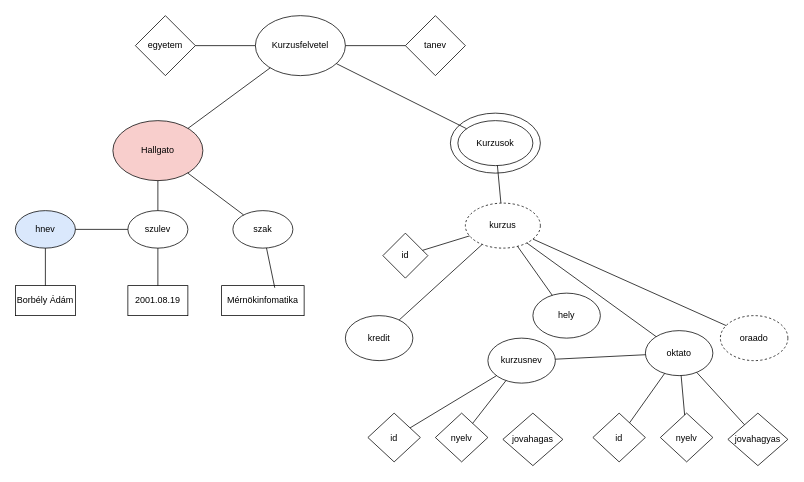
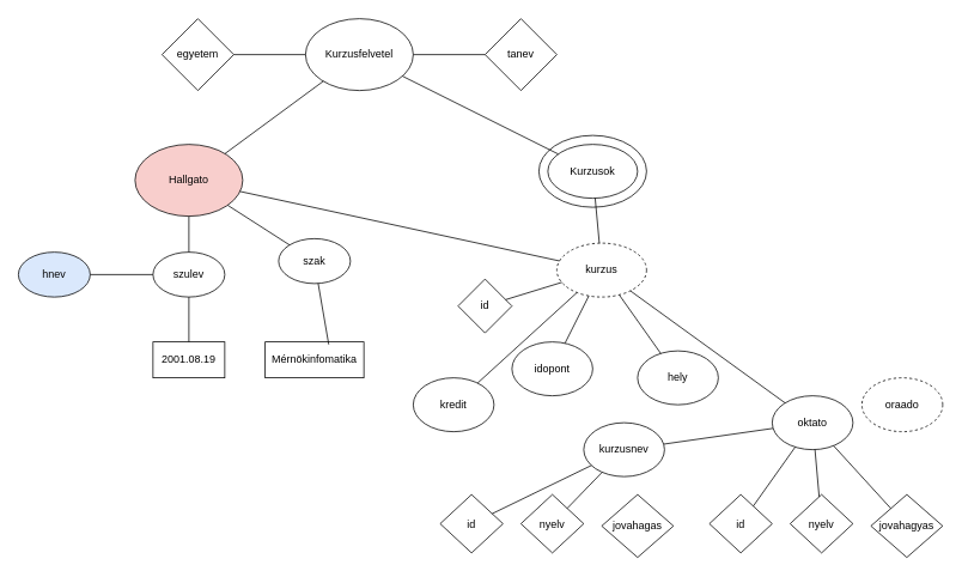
  <mxCell id="0" />
  <mxCell id="1" parent="0" />
  <mxCell id="2" value="Kurzusfelvetel" style="ellipse;whiteSpace=wrap;html=1;" vertex="1" parent="1"><mxGeometry x="340" y="20" width="120" height="80" as="geometry" /></mxCell>
  <mxCell id="3" value="tanev" style="rhombus;whiteSpace=wrap;html=1;" vertex="1" parent="1"><mxGeometry x="540" y="20" width="80" height="80" as="geometry" /></mxCell>
  <mxCell id="4" value="egyetem" style="rhombus;whiteSpace=wrap;html=1;" vertex="1" parent="1"><mxGeometry x="180" y="20" width="80" height="80" as="geometry" /></mxCell>
  <mxCell id="5" value="" style="endArrow=none;html=1;rounded=0;" edge="1" parent="1" source="2" target="4"><mxGeometry width="50" height="50" relative="1" as="geometry"><mxPoint x="380" y="340" as="sourcePoint" /><mxPoint x="430" y="290" as="targetPoint" /></mxGeometry></mxCell>
  <mxCell id="6" value="" style="endArrow=none;html=1;rounded=0;entryX=0;entryY=0.5;entryDx=0;entryDy=0;" edge="1" parent="1" source="2" target="3"><mxGeometry width="50" height="50" relative="1" as="geometry"><mxPoint x="380" y="340" as="sourcePoint" /><mxPoint x="430" y="290" as="targetPoint" /></mxGeometry></mxCell>
  <mxCell id="7" value="Hallgato" style="ellipse;whiteSpace=wrap;html=1;fillColor=#f8cecc;" vertex="1" parent="1"><mxGeometry x="150" y="160" width="120" height="80" as="geometry" /></mxCell>
  <mxCell id="8" value="" style="ellipse;whiteSpace=wrap;html=1;" vertex="1" parent="1"><mxGeometry x="600" y="150" width="120" height="80" as="geometry" /></mxCell>
  <mxCell id="9" value="Kurzusok" style="ellipse;whiteSpace=wrap;html=1;" vertex="1" parent="1"><mxGeometry x="610" y="160" width="100" height="60" as="geometry" /></mxCell>
  <mxCell id="10" value="hnev" style="ellipse;whiteSpace=wrap;html=1;fillColor=#dae8fc;" vertex="1" parent="1"><mxGeometry x="20" y="280" width="80" height="50" as="geometry" /></mxCell>
  <mxCell id="11" value="szulev" style="ellipse;whiteSpace=wrap;html=1;" vertex="1" parent="1"><mxGeometry x="170" y="280" width="80" height="50" as="geometry" /></mxCell>
- <mxCell id="12" value="szak" style="ellipse;whiteSpace=wrap;html=1;" vertex="1" parent="1"><mxGeometry x="310" y="280" width="80" height="50" as="geometry" /></mxCell>
- <mxCell id="13" value="Borbély Ádám" style="rounded=0;whiteSpace=wrap;html=1;" vertex="1" parent="1"><mxGeometry x="20" y="380" width="80" height="40" as="geometry" /></mxCell>
+ <mxCell id="12" value="szak" style="ellipse;whiteSpace=wrap;html=1;" vertex="1" parent="1"><mxGeometry x="310" y="265" width="80" height="50" as="geometry" /></mxCell>
  <mxCell id="14" value="2001.08.19" style="rounded=0;whiteSpace=wrap;html=1;" vertex="1" parent="1"><mxGeometry x="170" y="380" width="80" height="40" as="geometry" /></mxCell>
  <mxCell id="15" value="Mérnökinfomatika" style="rounded=0;whiteSpace=wrap;html=1;" vertex="1" parent="1"><mxGeometry x="295" y="380" width="110" height="40" as="geometry" /></mxCell>
  <mxCell id="16" value="" style="endArrow=none;html=1;rounded=0;exitX=0.644;exitY=0.071;exitDx=0;exitDy=0;exitPerimeter=0;" edge="1" parent="1" source="15" target="12"><mxGeometry width="50" height="50" relative="1" as="geometry"><mxPoint x="380" y="340" as="sourcePoint" /><mxPoint x="430" y="290" as="targetPoint" /></mxGeometry></mxCell>
  <mxCell id="17" value="" style="endArrow=none;html=1;rounded=0;" edge="1" parent="1" source="14" target="11"><mxGeometry width="50" height="50" relative="1" as="geometry"><mxPoint x="380" y="340" as="sourcePoint" /><mxPoint x="430" y="290" as="targetPoint" /></mxGeometry></mxCell>
- <mxCell id="18" value="" style="endArrow=none;html=1;rounded=0;" edge="1" parent="1" source="13" target="10"><mxGeometry width="50" height="50" relative="1" as="geometry"><mxPoint x="380" y="340" as="sourcePoint" /><mxPoint x="430" y="290" as="targetPoint" /></mxGeometry></mxCell>
  <mxCell id="19" value="" style="endArrow=none;html=1;rounded=0;" edge="1" parent="1" source="12" target="7"><mxGeometry width="50" height="50" relative="1" as="geometry"><mxPoint x="380" y="340" as="sourcePoint" /><mxPoint x="430" y="290" as="targetPoint" /></mxGeometry></mxCell>
  <mxCell id="20" value="" style="endArrow=none;html=1;rounded=0;" edge="1" parent="1" source="11" target="7"><mxGeometry width="50" height="50" relative="1" as="geometry"><mxPoint x="380" y="340" as="sourcePoint" /><mxPoint x="430" y="290" as="targetPoint" /></mxGeometry></mxCell>
  <mxCell id="21" value="" style="endArrow=none;html=1;rounded=0;" edge="1" parent="1" source="10" target="11"><mxGeometry width="50" height="50" relative="1" as="geometry"><mxPoint x="380" y="340" as="sourcePoint" /><mxPoint x="430" y="290" as="targetPoint" /></mxGeometry></mxCell>
  <mxCell id="22" value="kurzus" style="ellipse;whiteSpace=wrap;html=1;dashed=1;" vertex="1" parent="1"><mxGeometry x="620" y="270" width="100" height="60" as="geometry" /></mxCell>
+ <mxCell id="23" value="idopont" style="ellipse;whiteSpace=wrap;html=1;" vertex="1" parent="1"><mxGeometry x="570" y="380" width="90" height="60" as="geometry" /></mxCell>
  <mxCell id="24" value="kredit" style="ellipse;whiteSpace=wrap;html=1;" vertex="1" parent="1"><mxGeometry x="460" y="420" width="90" height="60" as="geometry" /></mxCell>
- <mxCell id="25" value="kurzusnev" style="ellipse;whiteSpace=wrap;html=1;" vertex="1" parent="1"><mxGeometry x="650" y="450" width="90" height="60" as="geometry" /></mxCell>
+ <mxCell id="25" value="kurzusnev" style="ellipse;whiteSpace=wrap;html=1;" vertex="1" parent="1"><mxGeometry x="650" y="470" width="90" height="60" as="geometry" /></mxCell>
  <mxCell id="26" value="hely" style="ellipse;whiteSpace=wrap;html=1;" vertex="1" parent="1"><mxGeometry x="710" y="390" width="90" height="60" as="geometry" /></mxCell>
  <mxCell id="27" value="oktato" style="ellipse;whiteSpace=wrap;html=1;" vertex="1" parent="1"><mxGeometry x="860" y="440" width="90" height="60" as="geometry" /></mxCell>
  <mxCell id="28" value="oraado" style="ellipse;whiteSpace=wrap;html=1;dashed=1;" vertex="1" parent="1"><mxGeometry x="960" y="420" width="90" height="60" as="geometry" /></mxCell>
  <mxCell id="29" value="" style="endArrow=none;html=1;rounded=0;" edge="1" parent="1" source="24" target="22"><mxGeometry width="50" height="50" relative="1" as="geometry"><mxPoint x="380" y="340" as="sourcePoint" /><mxPoint x="430" y="290" as="targetPoint" /></mxGeometry></mxCell>
+ <mxCell id="30" value="" style="endArrow=none;html=1;rounded=0;" edge="1" parent="1" source="23" target="22"><mxGeometry width="50" height="50" relative="1" as="geometry"><mxPoint x="380" y="340" as="sourcePoint" /><mxPoint x="430" y="290" as="targetPoint" /></mxGeometry></mxCell>
  <mxCell id="31" value="" style="endArrow=none;html=1;rounded=0;" edge="1" parent="1" source="25" target="27"><mxGeometry width="50" height="50" relative="1" as="geometry"><mxPoint x="380" y="340" as="sourcePoint" /><mxPoint x="430" y="290" as="targetPoint" /></mxGeometry></mxCell>
  <mxCell id="32" value="" style="endArrow=none;html=1;rounded=0;" edge="1" parent="1" source="26" target="22"><mxGeometry width="50" height="50" relative="1" as="geometry"><mxPoint x="380" y="340" as="sourcePoint" /><mxPoint x="430" y="290" as="targetPoint" /></mxGeometry></mxCell>
- <mxCell id="33" value="" style="endArrow=none;html=1;rounded=0;" edge="1" parent="1" source="22" target="28"><mxGeometry width="50" height="50" relative="1" as="geometry"><mxPoint x="380" y="340" as="sourcePoint" /><mxPoint x="430" y="290" as="targetPoint" /></mxGeometry></mxCell>
+ <mxCell id="33" value="" style="endArrow=none;html=1;rounded=0;" edge="1" parent="1" source="22" target="7"><mxGeometry width="50" height="50" relative="1" as="geometry"><mxPoint x="380" y="340" as="sourcePoint" /><mxPoint x="430" y="290" as="targetPoint" /></mxGeometry></mxCell>
  <mxCell id="34" value="" style="endArrow=none;html=1;rounded=0;" edge="1" parent="1" source="27" target="22"><mxGeometry width="50" height="50" relative="1" as="geometry"><mxPoint x="380" y="340" as="sourcePoint" /><mxPoint x="430" y="290" as="targetPoint" /></mxGeometry></mxCell>
  <mxCell id="35" value="id" style="rhombus;whiteSpace=wrap;html=1;" vertex="1" parent="1"><mxGeometry x="490" y="550" width="70" height="65" as="geometry" /></mxCell>
  <mxCell id="36" value="nyelv" style="rhombus;whiteSpace=wrap;html=1;" vertex="1" parent="1"><mxGeometry x="580" y="550" width="70" height="65" as="geometry" /></mxCell>
  <mxCell id="37" value="jovahagas" style="rhombus;whiteSpace=wrap;html=1;" vertex="1" parent="1"><mxGeometry x="670" y="550" width="80" height="70" as="geometry" /></mxCell>
  <mxCell id="38" value="nyelv" style="rhombus;whiteSpace=wrap;html=1;" vertex="1" parent="1"><mxGeometry x="880" y="550" width="70" height="65" as="geometry" /></mxCell>
  <mxCell id="39" value="id" style="rhombus;whiteSpace=wrap;html=1;" vertex="1" parent="1"><mxGeometry x="790" y="550" width="70" height="65" as="geometry" /></mxCell>
  <mxCell id="40" value="jovahagyas" style="rhombus;whiteSpace=wrap;html=1;" vertex="1" parent="1"><mxGeometry x="970" y="550" width="80" height="70" as="geometry" /></mxCell>
  <mxCell id="41" value="" style="endArrow=none;html=1;rounded=0;" edge="1" parent="1" source="35" target="25"><mxGeometry width="50" height="50" relative="1" as="geometry"><mxPoint x="380" y="340" as="sourcePoint" /><mxPoint x="430" y="290" as="targetPoint" /></mxGeometry></mxCell>
  <mxCell id="42" value="" style="endArrow=none;html=1;rounded=0;" edge="1" parent="1" source="36" target="25"><mxGeometry width="50" height="50" relative="1" as="geometry"><mxPoint x="380" y="340" as="sourcePoint" /><mxPoint x="430" y="290" as="targetPoint" /></mxGeometry></mxCell>
  <mxCell id="43" value="" style="endArrow=none;html=1;rounded=0;" edge="1" parent="1" source="39" target="27"><mxGeometry width="50" height="50" relative="1" as="geometry"><mxPoint x="380" y="340" as="sourcePoint" /><mxPoint x="430" y="290" as="targetPoint" /></mxGeometry></mxCell>
  <mxCell id="44" value="" style="endArrow=none;html=1;rounded=0;" edge="1" parent="1" source="38" target="27"><mxGeometry width="50" height="50" relative="1" as="geometry"><mxPoint x="380" y="340" as="sourcePoint" /><mxPoint x="430" y="290" as="targetPoint" /></mxGeometry></mxCell>
  <mxCell id="45" value="" style="endArrow=none;html=1;rounded=0;" edge="1" parent="1" source="40" target="27"><mxGeometry width="50" height="50" relative="1" as="geometry"><mxPoint x="380" y="340" as="sourcePoint" /><mxPoint x="430" y="290" as="targetPoint" /></mxGeometry></mxCell>
  <mxCell id="46" value="id" style="rhombus;whiteSpace=wrap;html=1;" vertex="1" parent="1"><mxGeometry x="510" y="310" width="60" height="60" as="geometry" /></mxCell>
  <mxCell id="47" value="" style="endArrow=none;html=1;rounded=0;" edge="1" parent="1" source="46" target="22"><mxGeometry width="50" height="50" relative="1" as="geometry"><mxPoint x="540" y="240" as="sourcePoint" /><mxPoint x="550" y="230" as="targetPoint" /></mxGeometry></mxCell>
  <mxCell id="48" value="" style="endArrow=none;html=1;rounded=0;" edge="1" parent="1" source="22" target="9"><mxGeometry width="50" height="50" relative="1" as="geometry"><mxPoint x="380" y="340" as="sourcePoint" /><mxPoint x="430" y="290" as="targetPoint" /></mxGeometry></mxCell>
  <mxCell id="49" value="" style="endArrow=none;html=1;rounded=0;" edge="1" parent="1" source="7" target="2"><mxGeometry width="50" height="50" relative="1" as="geometry"><mxPoint x="380" y="340" as="sourcePoint" /><mxPoint x="430" y="290" as="targetPoint" /></mxGeometry></mxCell>
  <mxCell id="50" value="" style="endArrow=none;html=1;rounded=0;" edge="1" parent="1" source="9" target="2"><mxGeometry width="50" height="50" relative="1" as="geometry"><mxPoint x="380" y="340" as="sourcePoint" /><mxPoint x="430" y="290" as="targetPoint" /></mxGeometry></mxCell>
